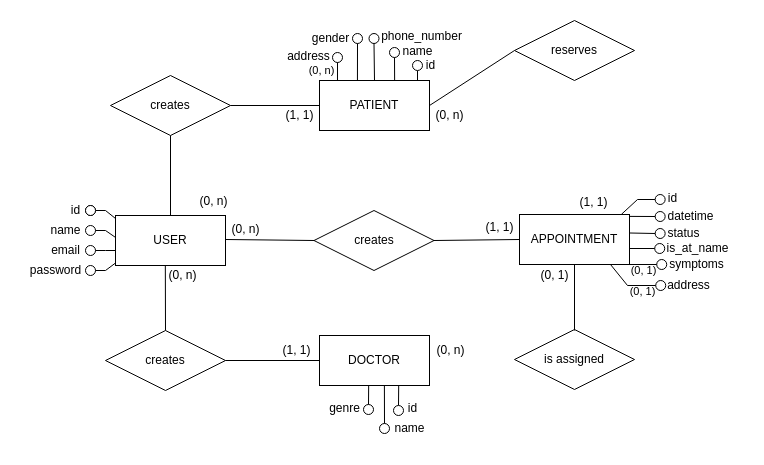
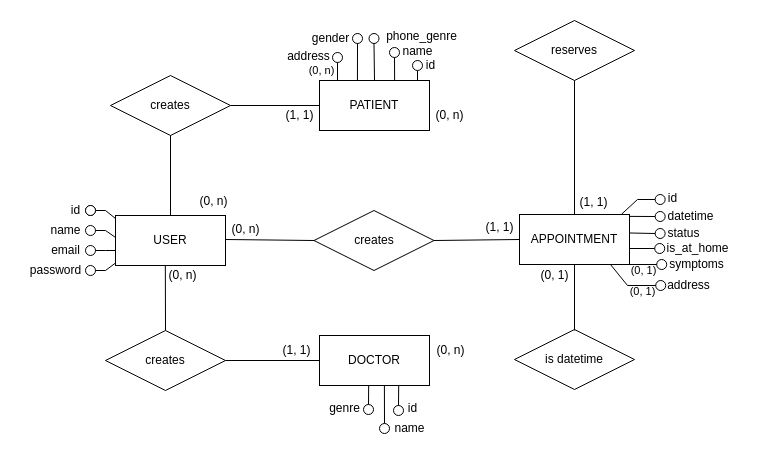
  <mxCell id="0" />
  <mxCell id="1" parent="0" />
  <mxCell id="2" value="USER" style="rounded=0;whiteSpace=wrap;html=1;fillColor=none;" parent="1" vertex="1"><mxGeometry x="115" y="215" width="110" height="50" as="geometry" /></mxCell>
  <mxCell id="3" value="" style="endArrow=none;html=1;rounded=0;exitX=-0.001;exitY=0.437;exitDx=0;exitDy=0;exitPerimeter=0;" parent="1" source="2" target="4" edge="1"><mxGeometry width="50" height="50" relative="1" as="geometry"><mxPoint x="115" y="237.5" as="sourcePoint" /><mxPoint x="365" y="375" as="targetPoint" /><Array as="points"><mxPoint x="105" y="230" /></Array></mxGeometry></mxCell>
  <mxCell id="4" value="" style="ellipse;whiteSpace=wrap;html=1;aspect=fixed;fillColor=none;" parent="1" vertex="1"><mxGeometry x="85" y="225" width="10" height="10" as="geometry" /></mxCell>
  <mxCell id="5" value="" style="endArrow=none;html=1;rounded=0;exitX=0;exitY=0.5;exitDx=0;exitDy=0;" parent="1" target="6" edge="1"><mxGeometry width="50" height="50" relative="1" as="geometry"><mxPoint x="115" y="250" as="sourcePoint" /><mxPoint x="375" y="385" as="targetPoint" /><Array as="points"><mxPoint x="105" y="250" /></Array></mxGeometry></mxCell>
  <mxCell id="6" value="" style="ellipse;whiteSpace=wrap;html=1;aspect=fixed;fillColor=none;" parent="1" vertex="1"><mxGeometry x="85" y="245" width="10" height="10" as="geometry" /></mxCell>
  <mxCell id="7" value="" style="endArrow=none;html=1;rounded=0;exitX=0;exitY=0.75;exitDx=0;exitDy=0;" parent="1" target="8" edge="1"><mxGeometry width="50" height="50" relative="1" as="geometry"><mxPoint x="115" y="262.5" as="sourcePoint" /><mxPoint x="385" y="395" as="targetPoint" /><Array as="points"><mxPoint x="105" y="270" /></Array></mxGeometry></mxCell>
  <mxCell id="8" value="" style="ellipse;whiteSpace=wrap;html=1;aspect=fixed;fillColor=none;" parent="1" vertex="1"><mxGeometry x="85" y="265" width="10" height="10" as="geometry" /></mxCell>
  <mxCell id="9" value="name" style="text;html=1;align=center;verticalAlign=middle;resizable=0;points=[];autosize=1;strokeColor=none;fillColor=none;" parent="1" vertex="1"><mxGeometry x="40" y="215" width="50" height="30" as="geometry" /></mxCell>
  <mxCell id="10" value="email" style="text;html=1;align=center;verticalAlign=middle;resizable=0;points=[];autosize=1;strokeColor=none;fillColor=none;" parent="1" vertex="1"><mxGeometry x="40" y="235" width="50" height="30" as="geometry" /></mxCell>
  <mxCell id="11" value="password" style="text;html=1;align=center;verticalAlign=middle;resizable=0;points=[];autosize=1;strokeColor=none;fillColor=none;" parent="1" vertex="1"><mxGeometry x="20" y="255" width="70" height="30" as="geometry" /></mxCell>
  <mxCell id="12" value="" style="endArrow=none;html=1;rounded=0;exitX=0;exitY=0.25;exitDx=0;exitDy=0;" parent="1" target="13" edge="1"><mxGeometry width="50" height="50" relative="1" as="geometry"><mxPoint x="115" y="218" as="sourcePoint" /><mxPoint x="365" y="355" as="targetPoint" /><Array as="points"><mxPoint x="105" y="210" /></Array></mxGeometry></mxCell>
  <mxCell id="13" value="" style="ellipse;whiteSpace=wrap;html=1;aspect=fixed;fillColor=none;" parent="1" vertex="1"><mxGeometry x="85" y="205" width="10" height="10" as="geometry" /></mxCell>
  <mxCell id="14" value="id" style="text;html=1;align=center;verticalAlign=middle;resizable=0;points=[];autosize=1;strokeColor=none;fillColor=none;" parent="1" vertex="1"><mxGeometry x="60" y="195" width="30" height="30" as="geometry" /></mxCell>
  <mxCell id="15" value="" style="ellipse;whiteSpace=wrap;html=1;aspect=fixed;fillColor=light-dark(#FFFFFF,#FFFFFF);" parent="1" vertex="1"><mxGeometry x="85" y="205" width="10" height="10" as="geometry" /></mxCell>
  <mxCell id="16" value="DOCTOR" style="rounded=0;whiteSpace=wrap;html=1;fillColor=none;" parent="1" vertex="1"><mxGeometry x="319" y="335" width="110" height="50" as="geometry" /></mxCell>
  <mxCell id="17" value="creates" style="rhombus;whiteSpace=wrap;html=1;fillColor=none;" parent="1" vertex="1"><mxGeometry x="105" y="330" width="120" height="60" as="geometry" /></mxCell>
  <mxCell id="18" value="" style="endArrow=none;html=1;rounded=0;entryX=0.453;entryY=0.997;entryDx=0;entryDy=0;exitX=0.5;exitY=0;exitDx=0;exitDy=0;entryPerimeter=0;" parent="1" source="17" target="2" edge="1"><mxGeometry width="50" height="50" relative="1" as="geometry"><mxPoint x="55" y="249" as="sourcePoint" /><mxPoint x="165" y="264" as="targetPoint" /></mxGeometry></mxCell>
  <mxCell id="19" value="" style="endArrow=none;html=1;rounded=0;entryX=1;entryY=0.5;entryDx=0;entryDy=0;exitX=0;exitY=0.5;exitDx=0;exitDy=0;" parent="1" source="16" target="17" edge="1"><mxGeometry width="50" height="50" relative="1" as="geometry"><mxPoint x="185" y="330" as="sourcePoint" /><mxPoint x="175" y="285" as="targetPoint" /></mxGeometry></mxCell>
  <mxCell id="20" value="(0, n)" style="text;html=1;align=center;verticalAlign=middle;resizable=0;points=[];autosize=1;strokeColor=none;fillColor=none;" parent="1" vertex="1"><mxGeometry x="157" y="260" width="50" height="30" as="geometry" /></mxCell>
  <mxCell id="21" value="(1, 1)" style="text;html=1;align=center;verticalAlign=middle;resizable=0;points=[];autosize=1;strokeColor=none;fillColor=none;" parent="1" vertex="1"><mxGeometry x="271" y="335" width="50" height="30" as="geometry" /></mxCell>
  <mxCell id="22" value="APPOINTMENT" style="rounded=0;whiteSpace=wrap;html=1;fillColor=none;" parent="1" vertex="1"><mxGeometry x="519" y="214" width="110" height="50" as="geometry" /></mxCell>
  <mxCell id="23" value="creates" style="rhombus;whiteSpace=wrap;html=1;fillColor=none;" parent="1" vertex="1"><mxGeometry x="313.5" y="210" width="120" height="60" as="geometry" /></mxCell>
  <mxCell id="24" value="" style="endArrow=none;html=1;rounded=0;entryX=1;entryY=0.5;entryDx=0;entryDy=0;exitX=0;exitY=0.5;exitDx=0;exitDy=0;" parent="1" source="22" target="23" edge="1"><mxGeometry width="50" height="50" relative="1" as="geometry"><mxPoint x="135" y="329" as="sourcePoint" /><mxPoint x="135" y="274" as="targetPoint" /></mxGeometry></mxCell>
  <mxCell id="25" value="" style="endArrow=none;html=1;rounded=0;entryX=0;entryY=0.5;entryDx=0;entryDy=0;exitX=1;exitY=0.5;exitDx=0;exitDy=0;" parent="1" target="23" edge="1"><mxGeometry width="50" height="50" relative="1" as="geometry"><mxPoint x="225" y="239" as="sourcePoint" /><mxPoint x="480" y="269" as="targetPoint" /></mxGeometry></mxCell>
  <mxCell id="26" value="" style="endArrow=none;html=1;rounded=0;entryX=0;entryY=0.5;entryDx=0;entryDy=0;exitX=0.72;exitY=1.002;exitDx=0;exitDy=0;exitPerimeter=0;" parent="1" source="16" target="27" edge="1"><mxGeometry width="50" height="50" relative="1" as="geometry"><mxPoint x="398" y="385" as="sourcePoint" /><mxPoint x="473" y="155" as="targetPoint" /><Array as="points" /></mxGeometry></mxCell>
  <mxCell id="27" value="" style="ellipse;whiteSpace=wrap;html=1;aspect=fixed;fillColor=light-dark(#FFFFFF,#F9FBFF);direction=south;" parent="1" vertex="1"><mxGeometry x="393" y="405" width="10" height="10" as="geometry" /></mxCell>
  <mxCell id="28" value="" style="endArrow=none;html=1;rounded=0;exitX=0.59;exitY=1.002;exitDx=0;exitDy=0;entryX=0;entryY=0.5;entryDx=0;entryDy=0;exitPerimeter=0;" parent="1" source="16" target="29" edge="1"><mxGeometry width="50" height="50" relative="1" as="geometry"><mxPoint x="429" y="360" as="sourcePoint" /><mxPoint x="483" y="165" as="targetPoint" /><Array as="points" /></mxGeometry></mxCell>
  <mxCell id="29" value="" style="ellipse;whiteSpace=wrap;html=1;aspect=fixed;fillColor=none;direction=south;" parent="1" vertex="1"><mxGeometry x="379" y="423" width="10" height="10" as="geometry" /></mxCell>
  <mxCell id="30" value="" style="ellipse;whiteSpace=wrap;html=1;aspect=fixed;fillColor=none;direction=south;" parent="1" vertex="1"><mxGeometry x="363" y="404" width="10" height="10" as="geometry" /></mxCell>
  <mxCell id="31" value="id" style="text;html=1;align=center;verticalAlign=middle;resizable=0;points=[];autosize=1;strokeColor=none;fillColor=none;" parent="1" vertex="1"><mxGeometry x="397" y="393" width="30" height="30" as="geometry" /></mxCell>
  <mxCell id="32" value="name" style="text;html=1;align=center;verticalAlign=middle;resizable=0;points=[];autosize=1;strokeColor=none;fillColor=none;" parent="1" vertex="1"><mxGeometry x="383.5" y="413" width="50" height="30" as="geometry" /></mxCell>
  <mxCell id="33" value="genre" style="text;html=1;align=center;verticalAlign=middle;resizable=0;points=[];autosize=1;strokeColor=none;fillColor=none;" parent="1" vertex="1"><mxGeometry x="319" y="393" width="50" height="30" as="geometry" /></mxCell>
  <mxCell id="34" value="" style="endArrow=none;html=1;rounded=0;entryX=0.447;entryY=1.004;entryDx=0;entryDy=0;exitX=0;exitY=0.5;exitDx=0;exitDy=0;entryPerimeter=0;" parent="1" source="30" target="16" edge="1"><mxGeometry width="50" height="50" relative="1" as="geometry"><mxPoint x="408" y="395" as="sourcePoint" /><mxPoint x="408" y="413" as="targetPoint" /><Array as="points" /></mxGeometry></mxCell>
  <mxCell id="35" value="" style="endArrow=none;html=1;rounded=0;entryX=0.5;entryY=1;entryDx=0;entryDy=0;exitX=0.996;exitY=0.418;exitDx=0;exitDy=0;exitPerimeter=0;" parent="1" target="36" edge="1"><mxGeometry width="50" height="50" relative="1" as="geometry"><mxPoint x="629" y="215.9" as="sourcePoint" /><mxPoint x="414.66" y="139" as="targetPoint" /><Array as="points" /></mxGeometry></mxCell>
  <mxCell id="36" value="" style="ellipse;whiteSpace=wrap;html=1;aspect=fixed;fillColor=none;direction=south;" parent="1" vertex="1"><mxGeometry x="654.66" y="211" width="10" height="10" as="geometry" /></mxCell>
- <mxCell id="37" value="is assigned" style="rhombus;whiteSpace=wrap;html=1;fillColor=none;" parent="1" vertex="1"><mxGeometry x="514" y="329" width="120" height="60" as="geometry" /></mxCell>
+ <mxCell id="37" value="is datetime" style="rhombus;whiteSpace=wrap;html=1;fillColor=none;" parent="1" vertex="1"><mxGeometry x="514" y="329" width="120" height="60" as="geometry" /></mxCell>
  <mxCell id="38" value="" style="endArrow=none;html=1;rounded=0;entryX=0.5;entryY=1;entryDx=0;entryDy=0;exitX=0.5;exitY=0;exitDx=0;exitDy=0;" parent="1" target="22" edge="1"><mxGeometry width="50" height="50" relative="1" as="geometry"><mxPoint x="574" y="330" as="sourcePoint" /><mxPoint x="389" y="280" as="targetPoint" /></mxGeometry></mxCell>
  <mxCell id="39" value="(0, n)" style="text;html=1;align=center;verticalAlign=middle;resizable=0;points=[];autosize=1;strokeColor=none;fillColor=none;" parent="1" vertex="1"><mxGeometry x="220" y="214" width="50" height="30" as="geometry" /></mxCell>
  <mxCell id="40" value="(1, 1)" style="text;html=1;align=center;verticalAlign=middle;resizable=0;points=[];autosize=1;strokeColor=none;fillColor=none;" parent="1" vertex="1"><mxGeometry x="474" y="212" width="50" height="30" as="geometry" /></mxCell>
  <mxCell id="41" value="(0, n)" style="text;html=1;align=center;verticalAlign=middle;resizable=0;points=[];autosize=1;strokeColor=none;fillColor=none;" parent="1" vertex="1"><mxGeometry x="425" y="335" width="50" height="30" as="geometry" /></mxCell>
  <mxCell id="42" value="(0, 1)" style="text;html=1;align=center;verticalAlign=middle;resizable=0;points=[];autosize=1;strokeColor=none;fillColor=none;" parent="1" vertex="1"><mxGeometry x="529" y="260" width="50" height="30" as="geometry" /></mxCell>
  <mxCell id="43" value="datetime" style="text;html=1;align=center;verticalAlign=middle;resizable=0;points=[];autosize=1;strokeColor=none;fillColor=none;" parent="1" vertex="1"><mxGeometry x="654.66" y="201" width="70" height="30" as="geometry" /></mxCell>
  <mxCell id="44" value="" style="endArrow=none;html=1;rounded=0;entryX=0.5;entryY=1;entryDx=0;entryDy=0;exitX=1;exitY=0.75;exitDx=0;exitDy=0;" parent="1" target="45" edge="1"><mxGeometry width="50" height="50" relative="1" as="geometry"><mxPoint x="629.44" y="232.5" as="sourcePoint" /><mxPoint x="419.66" y="163" as="targetPoint" /><Array as="points" /></mxGeometry></mxCell>
  <mxCell id="45" value="" style="ellipse;whiteSpace=wrap;html=1;aspect=fixed;fillColor=none;direction=south;" parent="1" vertex="1"><mxGeometry x="654.66" y="228" width="10" height="10" as="geometry" /></mxCell>
  <mxCell id="46" value="status" style="text;html=1;align=center;verticalAlign=middle;resizable=0;points=[];autosize=1;strokeColor=none;fillColor=none;" parent="1" vertex="1"><mxGeometry x="653" y="218" width="60" height="30" as="geometry" /></mxCell>
  <mxCell id="47" value="" style="endArrow=none;html=1;rounded=0;entryX=0.5;entryY=1;entryDx=0;entryDy=0;exitX=0.926;exitY=-0.002;exitDx=0;exitDy=0;exitPerimeter=0;" parent="1" source="22" target="48" edge="1"><mxGeometry width="50" height="50" relative="1" as="geometry"><mxPoint x="622.18" y="212.8" as="sourcePoint" /><mxPoint x="414.66" y="120" as="targetPoint" /><Array as="points"><mxPoint x="637" y="199" /></Array></mxGeometry></mxCell>
  <mxCell id="48" value="" style="ellipse;whiteSpace=wrap;html=1;aspect=fixed;fillColor=light-dark(#FFFFFF,#F9FBFF);direction=south;" parent="1" vertex="1"><mxGeometry x="654.66" y="194" width="10" height="10" as="geometry" /></mxCell>
  <mxCell id="49" value="id" style="text;html=1;align=center;verticalAlign=middle;resizable=0;points=[];autosize=1;strokeColor=none;fillColor=none;" parent="1" vertex="1"><mxGeometry x="656.66" y="183" width="30" height="30" as="geometry" /></mxCell>
  <mxCell id="50" value="" style="endArrow=none;html=1;rounded=0;entryX=0.5;entryY=0;entryDx=0;entryDy=0;exitX=0.5;exitY=1;exitDx=0;exitDy=0;" parent="1" source="51" target="2" edge="1"><mxGeometry width="50" height="50" relative="1" as="geometry"><mxPoint x="195" y="159" as="sourcePoint" /><mxPoint x="195" y="214" as="targetPoint" /></mxGeometry></mxCell>
  <mxCell id="51" value="creates" style="rhombus;whiteSpace=wrap;html=1;fillColor=none;" parent="1" vertex="1"><mxGeometry x="110" y="75" width="120" height="60" as="geometry" /></mxCell>
  <mxCell id="52" value="PATIENT" style="rounded=0;whiteSpace=wrap;html=1;fillColor=none;" parent="1" vertex="1"><mxGeometry x="319" y="80" width="110" height="50" as="geometry" /></mxCell>
  <mxCell id="53" value="" style="endArrow=none;html=1;rounded=0;entryX=1;entryY=0.5;entryDx=0;entryDy=0;exitX=0;exitY=0.5;exitDx=0;exitDy=0;" parent="1" source="52" target="51" edge="1"><mxGeometry width="50" height="50" relative="1" as="geometry"><mxPoint x="207" y="144" as="sourcePoint" /><mxPoint x="205" y="224" as="targetPoint" /></mxGeometry></mxCell>
  <mxCell id="54" value="reserves" style="rhombus;whiteSpace=wrap;html=1;fillColor=none;" parent="1" vertex="1"><mxGeometry x="514" y="20" width="120" height="60" as="geometry" /></mxCell>
- <mxCell id="55" value="" style="endArrow=none;html=1;rounded=0;entryX=1;entryY=0.5;entryDx=0;entryDy=0;exitX=0;exitY=0.5;exitDx=0;exitDy=0;" parent="1" source="54" target="52" edge="1"><mxGeometry width="50" height="50" relative="1" as="geometry"><mxPoint x="340" y="114" as="sourcePoint" /><mxPoint x="265" y="114" as="targetPoint" /></mxGeometry></mxCell>
+ <mxCell id="56" value="" style="endArrow=none;html=1;rounded=0;entryX=0.5;entryY=0;entryDx=0;entryDy=0;exitX=0.5;exitY=1;exitDx=0;exitDy=0;" parent="1" source="54" target="22" edge="1"><mxGeometry width="50" height="50" relative="1" as="geometry"><mxPoint x="529" y="114" as="sourcePoint" /><mxPoint x="434" y="114" as="targetPoint" /></mxGeometry></mxCell>
  <mxCell id="57" value="(0, n)" style="text;html=1;align=center;verticalAlign=middle;resizable=0;points=[];autosize=1;strokeColor=none;fillColor=none;" parent="1" vertex="1"><mxGeometry x="188" y="186" width="50" height="30" as="geometry" /></mxCell>
  <mxCell id="58" value="(1, 1)" style="text;html=1;align=center;verticalAlign=middle;resizable=0;points=[];autosize=1;strokeColor=none;fillColor=none;" parent="1" vertex="1"><mxGeometry x="274" y="100" width="50" height="30" as="geometry" /></mxCell>
  <mxCell id="59" value="(0, n)" style="text;html=1;align=center;verticalAlign=middle;resizable=0;points=[];autosize=1;strokeColor=none;fillColor=none;" parent="1" vertex="1"><mxGeometry x="424" y="100" width="50" height="30" as="geometry" /></mxCell>
  <mxCell id="60" value="(1, 1)" style="text;html=1;align=center;verticalAlign=middle;resizable=0;points=[];autosize=1;strokeColor=none;fillColor=none;" parent="1" vertex="1"><mxGeometry x="568" y="187" width="50" height="30" as="geometry" /></mxCell>
  <mxCell id="61" value="" style="endArrow=none;html=1;rounded=0;exitX=0.683;exitY=0.005;exitDx=0;exitDy=0;entryX=1;entryY=0.5;entryDx=0;entryDy=0;exitPerimeter=0;" parent="1" source="52" target="63" edge="1"><mxGeometry width="50" height="50" relative="1" as="geometry"><mxPoint x="364" y="80" as="sourcePoint" /><mxPoint x="370" y="50" as="targetPoint" /><Array as="points" /></mxGeometry></mxCell>
  <mxCell id="62" value="" style="endArrow=none;html=1;rounded=0;entryX=1;entryY=0.5;entryDx=0;entryDy=0;" parent="1" target="64" edge="1"><mxGeometry width="50" height="50" relative="1" as="geometry"><mxPoint x="417" y="80" as="sourcePoint" /><mxPoint x="417" y="40" as="targetPoint" /><Array as="points" /></mxGeometry></mxCell>
  <mxCell id="63" value="" style="ellipse;whiteSpace=wrap;html=1;aspect=fixed;fillColor=none;direction=south;" parent="1" vertex="1"><mxGeometry x="389" y="47" width="10" height="10" as="geometry" /></mxCell>
  <mxCell id="64" value="" style="ellipse;whiteSpace=wrap;html=1;aspect=fixed;fillColor=light-dark(#FFFFFF,#F9FBFF);direction=south;" parent="1" vertex="1"><mxGeometry x="412" y="60" width="10" height="10" as="geometry" /></mxCell>
  <mxCell id="65" value="name" style="text;html=1;align=center;verticalAlign=middle;resizable=0;points=[];autosize=1;strokeColor=none;fillColor=none;" parent="1" vertex="1"><mxGeometry x="392" y="36" width="50" height="30" as="geometry" /></mxCell>
  <mxCell id="66" value="id" style="text;html=1;align=center;verticalAlign=middle;resizable=0;points=[];autosize=1;strokeColor=none;fillColor=none;" parent="1" vertex="1"><mxGeometry x="415" y="50" width="30" height="30" as="geometry" /></mxCell>
  <mxCell id="67" value="" style="endArrow=none;html=1;rounded=0;exitX=0.5;exitY=0;exitDx=0;exitDy=0;entryX=1;entryY=0.5;entryDx=0;entryDy=0;" parent="1" source="52" target="68" edge="1"><mxGeometry width="50" height="50" relative="1" as="geometry"><mxPoint x="378.5" y="81" as="sourcePoint" /><mxPoint x="349" y="51" as="targetPoint" /><Array as="points" /></mxGeometry></mxCell>
  <mxCell id="68" value="" style="ellipse;whiteSpace=wrap;html=1;aspect=fixed;fillColor=none;direction=south;" parent="1" vertex="1"><mxGeometry x="368.5" y="33" width="10" height="10" as="geometry" /></mxCell>
- <mxCell id="69" value="phone_number" style="text;html=1;align=center;verticalAlign=middle;resizable=0;points=[];autosize=1;strokeColor=none;fillColor=none;" parent="1" vertex="1"><mxGeometry x="371" y="21" width="100" height="30" as="geometry" /></mxCell>
+ <mxCell id="69" value="phone_genre" style="text;html=1;align=center;verticalAlign=middle;resizable=0;points=[];autosize=1;strokeColor=none;fillColor=none;" parent="1" vertex="1"><mxGeometry x="371" y="21" width="100" height="30" as="geometry" /></mxCell>
  <mxCell id="70" value="" style="endArrow=none;html=1;rounded=0;entryX=0.5;entryY=1;entryDx=0;entryDy=0;exitX=0.999;exitY=0.7;exitDx=0;exitDy=0;exitPerimeter=0;" parent="1" target="71" edge="1"><mxGeometry width="50" height="50" relative="1" as="geometry"><mxPoint x="628.89" y="248" as="sourcePoint" /><mxPoint x="419.22" y="178" as="targetPoint" /><Array as="points" /></mxGeometry></mxCell>
  <mxCell id="71" value="" style="ellipse;whiteSpace=wrap;html=1;aspect=fixed;fillColor=none;direction=south;" parent="1" vertex="1"><mxGeometry x="654.22" y="243" width="10" height="10" as="geometry" /></mxCell>
- <mxCell id="72" value="is_at_name" style="text;html=1;align=center;verticalAlign=middle;resizable=0;points=[];autosize=1;strokeColor=none;fillColor=none;" parent="1" vertex="1"><mxGeometry x="651.56" y="233" width="90" height="30" as="geometry" /></mxCell>
+ <mxCell id="72" value="is_at_home" style="text;html=1;align=center;verticalAlign=middle;resizable=0;points=[];autosize=1;strokeColor=none;fillColor=none;" parent="1" vertex="1"><mxGeometry x="651.56" y="233" width="90" height="30" as="geometry" /></mxCell>
  <mxCell id="73" value="" style="endArrow=none;html=1;rounded=0;entryX=1;entryY=0.5;entryDx=0;entryDy=0;exitX=0.209;exitY=-0.002;exitDx=0;exitDy=0;exitPerimeter=0;" parent="1" target="74" edge="1"><mxGeometry width="50" height="50" relative="1" as="geometry"><mxPoint x="336.99" y="79.9" as="sourcePoint" /><mxPoint x="322.5" y="52.5" as="targetPoint" /><Array as="points" /></mxGeometry></mxCell>
  <mxCell id="74" value="" style="ellipse;whiteSpace=wrap;html=1;aspect=fixed;fillColor=none;direction=south;" parent="1" vertex="1"><mxGeometry x="332" y="52" width="10" height="10" as="geometry" /></mxCell>
  <mxCell id="75" value="gender" style="text;html=1;align=center;verticalAlign=middle;resizable=0;points=[];autosize=1;strokeColor=none;fillColor=none;" parent="1" vertex="1"><mxGeometry x="300" y="23" width="60" height="30" as="geometry" /></mxCell>
  <mxCell id="76" value="" style="endArrow=none;html=1;rounded=0;entryX=0.5;entryY=1;entryDx=0;entryDy=0;exitX=1;exitY=1;exitDx=0;exitDy=0;" parent="1" source="22" target="77" edge="1"><mxGeometry width="50" height="50" relative="1" as="geometry"><mxPoint x="629" y="265" as="sourcePoint" /><mxPoint x="419.22" y="195" as="targetPoint" /><Array as="points" /></mxGeometry></mxCell>
  <mxCell id="77" value="" style="ellipse;whiteSpace=wrap;html=1;aspect=fixed;fillColor=none;direction=south;" parent="1" vertex="1"><mxGeometry x="656.22" y="259" width="10" height="10" as="geometry" /></mxCell>
  <mxCell id="78" value="symptoms" style="text;html=1;align=center;verticalAlign=middle;resizable=0;points=[];autosize=1;strokeColor=none;fillColor=none;" parent="1" vertex="1"><mxGeometry x="656.22" y="249" width="80" height="30" as="geometry" /></mxCell>
  <mxCell id="79" value="" style="endArrow=none;html=1;rounded=0;entryX=0.5;entryY=1;entryDx=0;entryDy=0;exitX=0.828;exitY=1.002;exitDx=0;exitDy=0;exitPerimeter=0;" parent="1" source="22" target="80" edge="1"><mxGeometry width="50" height="50" relative="1" as="geometry"><mxPoint x="629" y="286" as="sourcePoint" /><mxPoint x="419.22" y="217" as="targetPoint" /><Array as="points"><mxPoint x="627" y="285" /></Array></mxGeometry></mxCell>
  <mxCell id="80" value="" style="ellipse;whiteSpace=wrap;html=1;aspect=fixed;fillColor=none;direction=south;" parent="1" vertex="1"><mxGeometry x="655.22" y="280" width="10" height="10" as="geometry" /></mxCell>
  <mxCell id="81" value="address" style="text;html=1;align=center;verticalAlign=middle;resizable=0;points=[];autosize=1;strokeColor=none;fillColor=none;" parent="1" vertex="1"><mxGeometry x="653.22" y="270" width="70" height="30" as="geometry" /></mxCell>
  <mxCell id="82" value="&lt;font style=&quot;font-size: 11px; color: light-dark(rgb(0, 0, 0), rgb(255, 255, 255));&quot;&gt;(0, 1)&lt;/font&gt;" style="text;html=1;align=center;verticalAlign=middle;resizable=0;points=[];autosize=1;strokeColor=none;fillColor=none;" parent="1" vertex="1"><mxGeometry x="618" y="255" width="50" height="30" as="geometry" /></mxCell>
  <mxCell id="83" value="&lt;font style=&quot;font-size: 11px; color: light-dark(rgb(0, 0, 0), rgb(255, 255, 255));&quot;&gt;(0, 1)&lt;/font&gt;" style="text;html=1;align=center;verticalAlign=middle;resizable=0;points=[];autosize=1;strokeColor=none;fillColor=none;" parent="1" vertex="1"><mxGeometry x="617.22" y="276" width="50" height="30" as="geometry" /></mxCell>
  <mxCell id="84" value="" style="endArrow=none;html=1;rounded=0;exitX=0.345;exitY=-0.002;exitDx=0;exitDy=0;entryX=1;entryY=0.5;entryDx=0;entryDy=0;exitPerimeter=0;" parent="1" source="52" target="85" edge="1"><mxGeometry width="50" height="50" relative="1" as="geometry"><mxPoint x="358.5" y="88" as="sourcePoint" /><mxPoint x="333.5" y="59" as="targetPoint" /><Array as="points" /></mxGeometry></mxCell>
  <mxCell id="85" value="" style="ellipse;whiteSpace=wrap;html=1;aspect=fixed;fillColor=none;direction=south;" parent="1" vertex="1"><mxGeometry x="352" y="33" width="10" height="10" as="geometry" /></mxCell>
  <mxCell id="86" value="address" style="text;html=1;align=center;verticalAlign=middle;resizable=0;points=[];autosize=1;strokeColor=none;fillColor=none;" parent="1" vertex="1"><mxGeometry x="273" y="41" width="70" height="30" as="geometry" /></mxCell>
  <mxCell id="87" value="&lt;font style=&quot;font-size: 11px; color: light-dark(rgb(0, 0, 0), rgb(255, 255, 255));&quot;&gt;(0, n)&lt;/font&gt;" style="text;html=1;align=center;verticalAlign=middle;resizable=0;points=[];autosize=1;strokeColor=none;fillColor=none;" parent="1" vertex="1"><mxGeometry x="296" y="55" width="50" height="30" as="geometry" /></mxCell>
